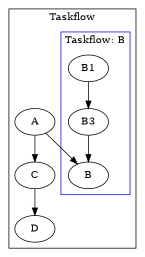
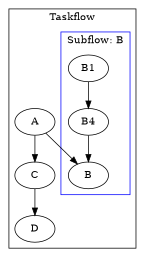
  digraph {
    n1 [label=B]
    n2 [label=B1]
-   n3 [label=B3]
+   n3 [label=B4]
    n4 [label=A]
    n5 [label=C]
    n6 [label=D]
    subgraph cluster_1 {
      label=Taskflow
      n4
      n5
      n6
      subgraph cluster_2 {
        color=blue
-       label="Taskflow: B"
+       label="Subflow: B"
        n1
        n2
        n3
      }
    }
    n2 -> n3
    n3 -> n1
    n4 -> n1
    n4 -> n5
    n5 -> n6
  }
